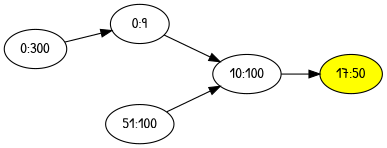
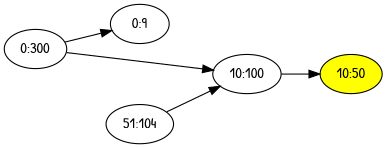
  digraph {
    fontname="Patrick Hand"
    rankdir=LR
    node [fontname="Patrick Hand"]
    edge [fontname="Patrick Hand"]
    n1 [label="0:300"]
    n2 [label="0:9"]
    n3 [label="10:100"]
-   n4 [fillcolor=yellow label="17:50" style=filled]
-   n5 [label="51:100"]
+   n4 [fillcolor=yellow label="10:50" style=filled]
+   n5 [label="51:104"]
    n1 -> n2
-   n2 -> n3
+   n1 -> n3
    n3 -> n4
    n5 -> n3
  }
